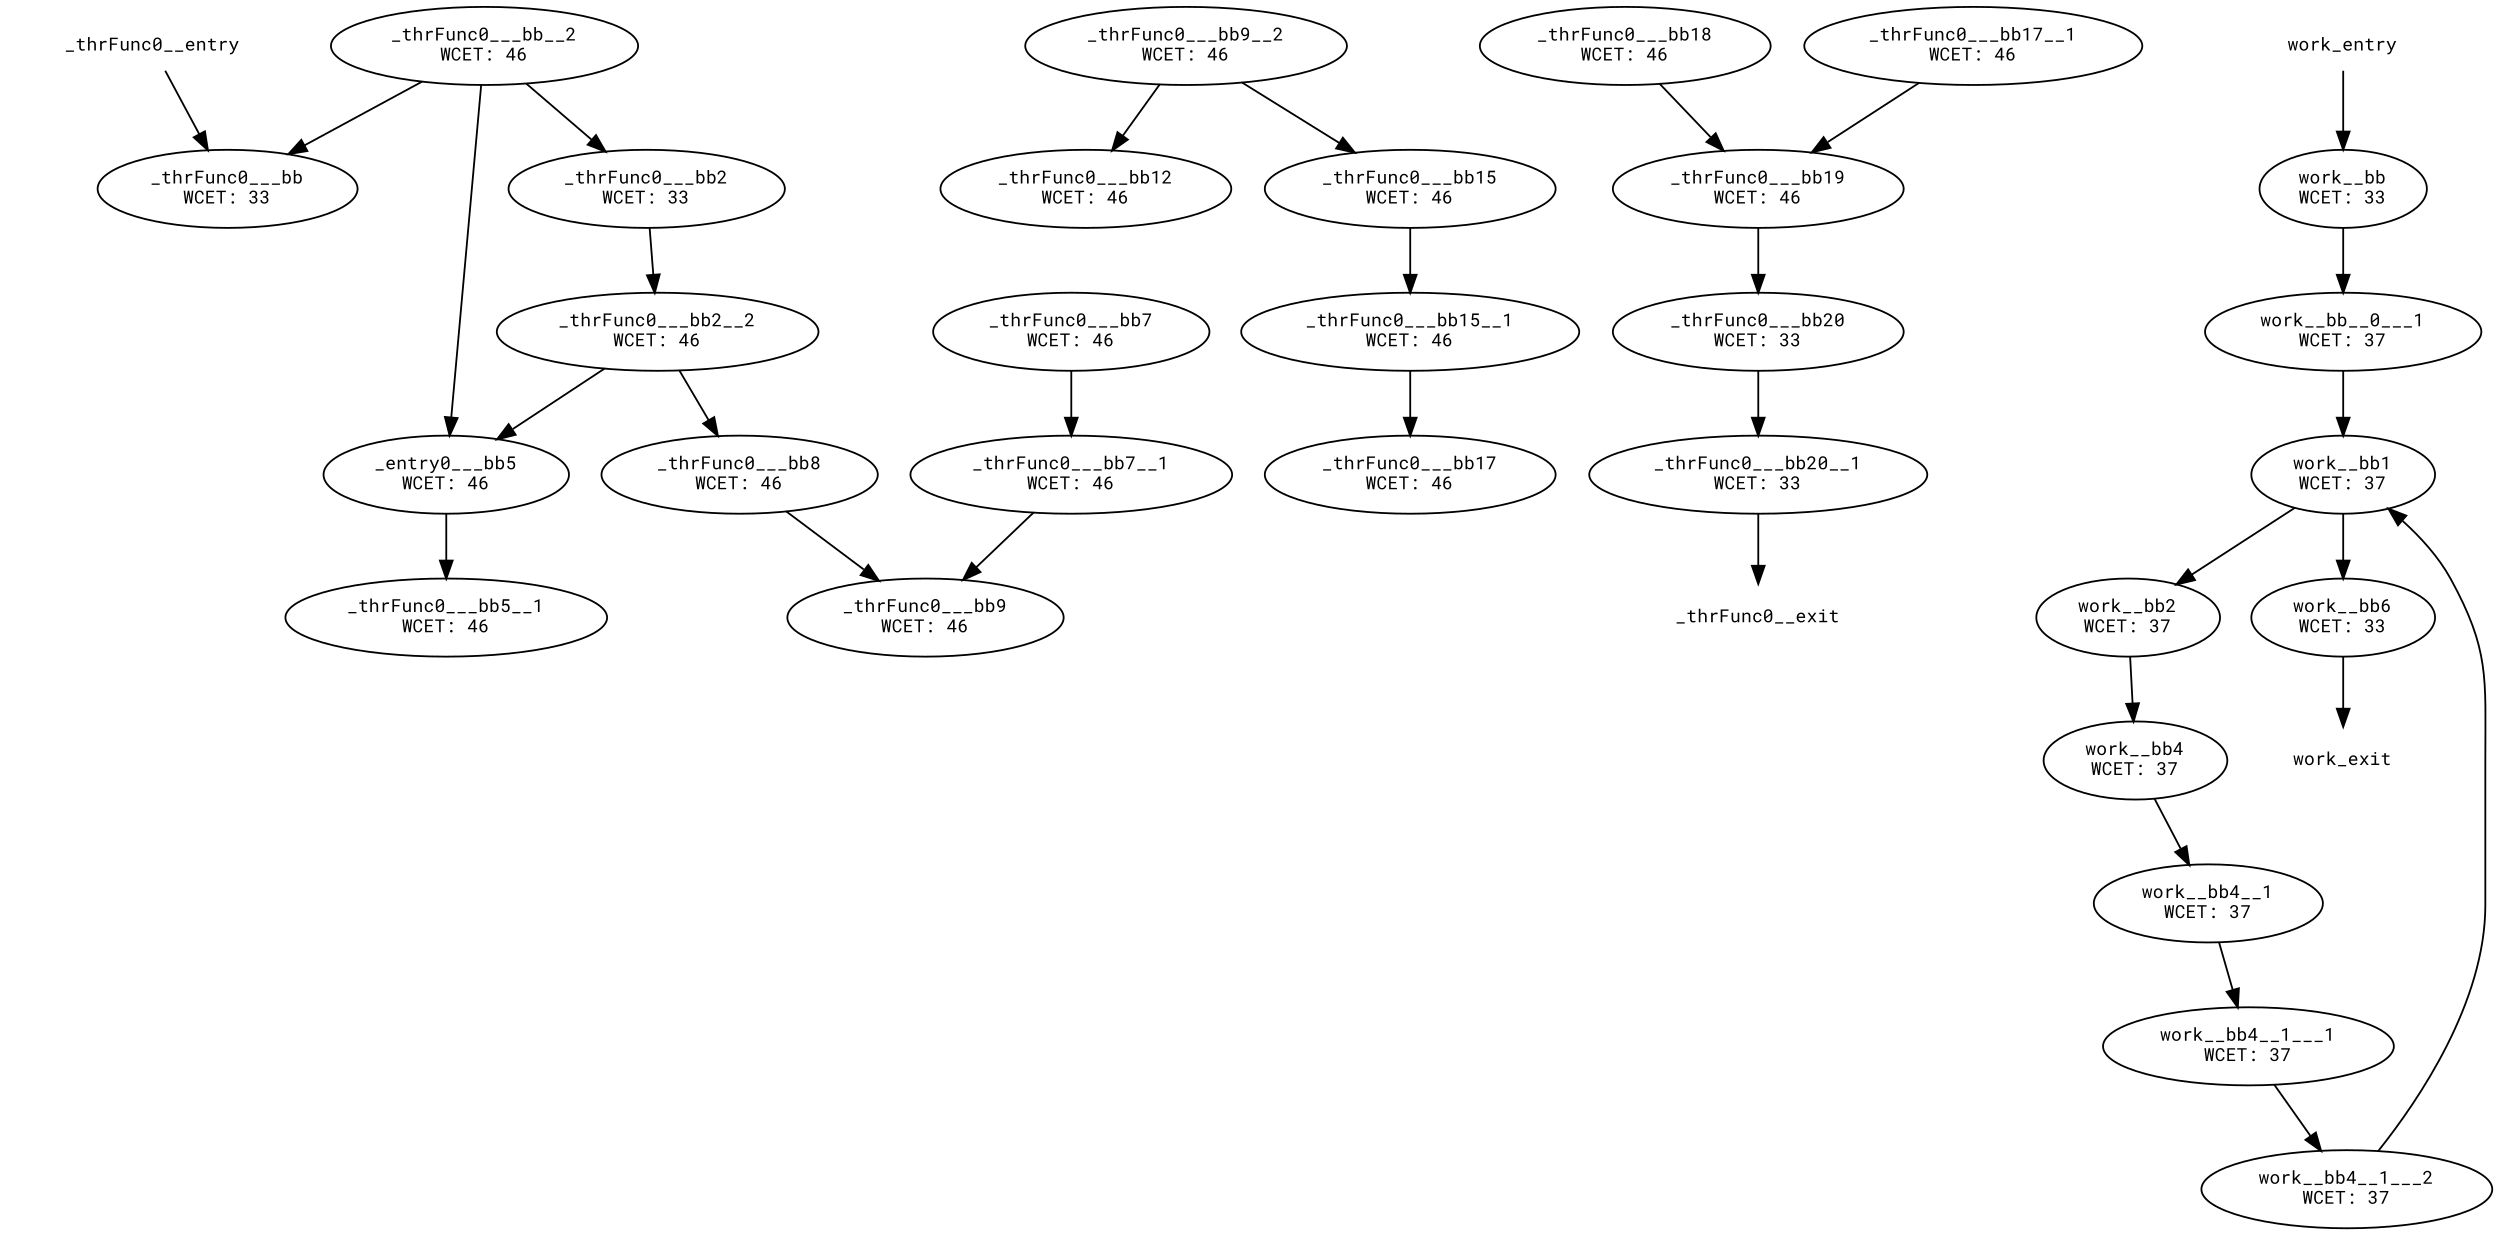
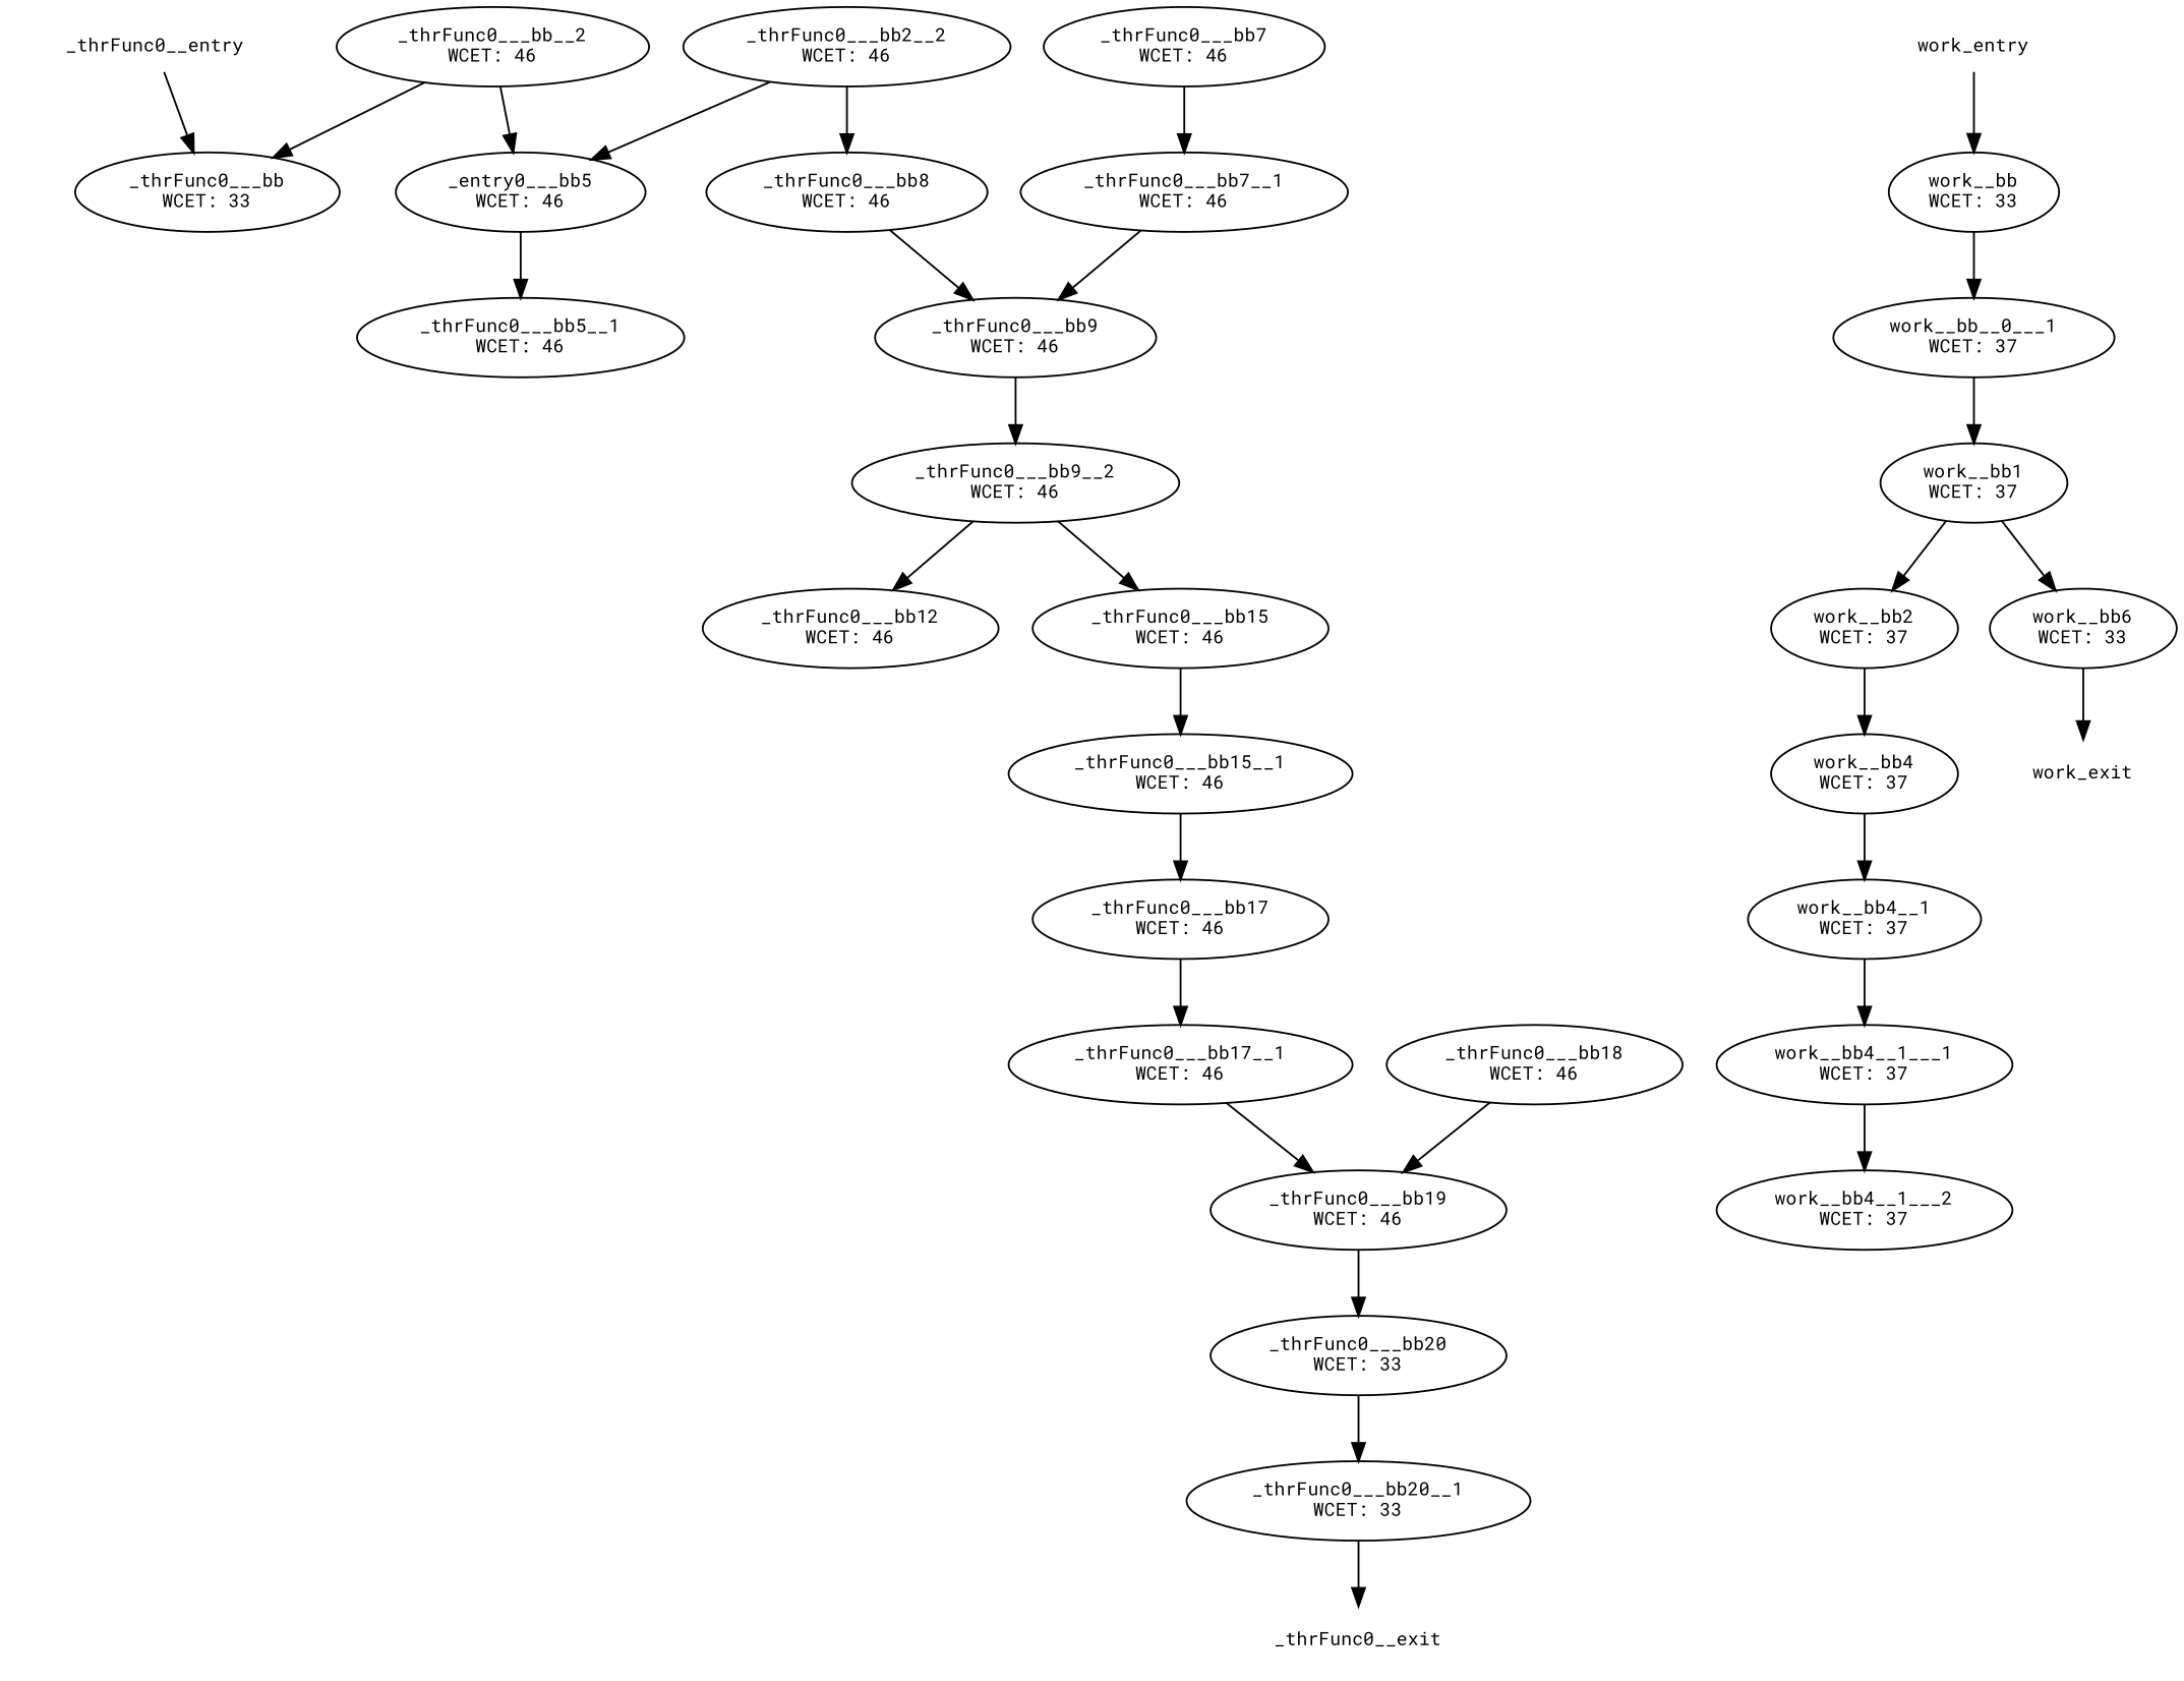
  digraph {
    fontname="Roboto Mono"
    fontsize=10
    rankdir=TB
    node [fontname="Roboto Mono" fontsize=10]
    edge [fontname="Roboto Mono"]
    n1 [label="_thrFunc0___bb\nWCET: 33" width=0.01]
    n2 [label="_thrFunc0___bb__2\nWCET: 46" width=0.01]
-   n3 [label="_thrFunc0___bb2\nWCET: 33" width=0.01]
    n4 [label="_entry0___bb5\nWCET: 46" width=0.01]
    n5 [label="_thrFunc0___bb2__2\nWCET: 46" width=0.01]
    n6 [label="_thrFunc0___bb8\nWCET: 46" width=0.01]
    n7 [label="_thrFunc0___bb5__1\nWCET: 46" width=0.01]
    n8 [label="_thrFunc0___bb7\nWCET: 46" width=0.01]
    n9 [label="_thrFunc0___bb7__1\nWCET: 46" width=0.01]
    n10 [label="_thrFunc0___bb9\nWCET: 46" width=0.01]
    n11 [label="_thrFunc0___bb9__2\nWCET: 46" width=0.01]
    n12 [label="_thrFunc0___bb12\nWCET: 46" width=0.01]
    n13 [label="_thrFunc0___bb15\nWCET: 46" width=0.01]
    n14 [label="_thrFunc0___bb18\nWCET: 46" width=0.01]
    n15 [label="_thrFunc0___bb15__1\nWCET: 46" width=0.01]
    n16 [label="_thrFunc0___bb17\nWCET: 46" width=0.01]
    n17 [label="_thrFunc0___bb17__1\nWCET: 46" width=0.01]
    n18 [label="_thrFunc0___bb19\nWCET: 46" width=0.01]
    n19 [label="_thrFunc0___bb20\nWCET: 33" width=0.01]
    n20 [label="_thrFunc0___bb20__1\nWCET: 33" width=0.01]
    _thrFunc0__exit [color=white width=0.01]
    _thrFunc0__entry [color=white height=0.01 width=0.01]
    n23 [label="work__bb\nWCET: 33" width=0.01]
    n24 [label="work__bb__0___1\nWCET: 37" width=0.01]
    n25 [label="work__bb1\nWCET: 37" width=0.01]
    n26 [label="work__bb2\nWCET: 37" width=0.01]
    n27 [label="work__bb6\nWCET: 33" width=0.01]
    n28 [label="work__bb4\nWCET: 37" width=0.01]
    n29 [label="work__bb4__1\nWCET: 37" width=0.01]
    n30 [label="work__bb4__1___1\nWCET: 37" width=0.01]
    n31 [label="work__bb4__1___2\nWCET: 37" width=0.01]
    work_exit [color=white width=0.01]
    work_entry [color=white height=0.01 width=0.01]
    subgraph sub_1 {
      n1
      n2
-     n3
      n4
      n5
      n6
      n7
      n8
      n9
      n10
      n11
      n12
      n13
      n14
      n15
      n16
      n17
      n18
      n19
      n20
      _thrFunc0__exit
      _thrFunc0__entry
    }
    subgraph sub_2 {
      n23
      n24
      n25
      n26
      n27
      n28
      n29
      n30
      n31
      work_exit
      work_entry
    }
    n2 -> n1
-   n2 -> n3
    n2 -> n4
-   n3 -> n5
    n4 -> n7
    n5 -> n4
    n5 -> n6
    n6 -> n10
    n8 -> n9
    n9 -> n10
+   n10 -> n11
    n11 -> n12
    n11 -> n13
    n13 -> n15
    n14 -> n18
    n15 -> n16
+   n16 -> n17
    n17 -> n18
    n18 -> n19
    n19 -> n20
    n20 -> _thrFunc0__exit
    _thrFunc0__entry -> n1
    n23 -> n24
    n24 -> n25
    n25 -> n26
    n25 -> n27
    n26 -> n28
    n27 -> work_exit
    n28 -> n29
    n29 -> n30
    n30 -> n31
-   n31 -> n25
    work_entry -> n23
  }
